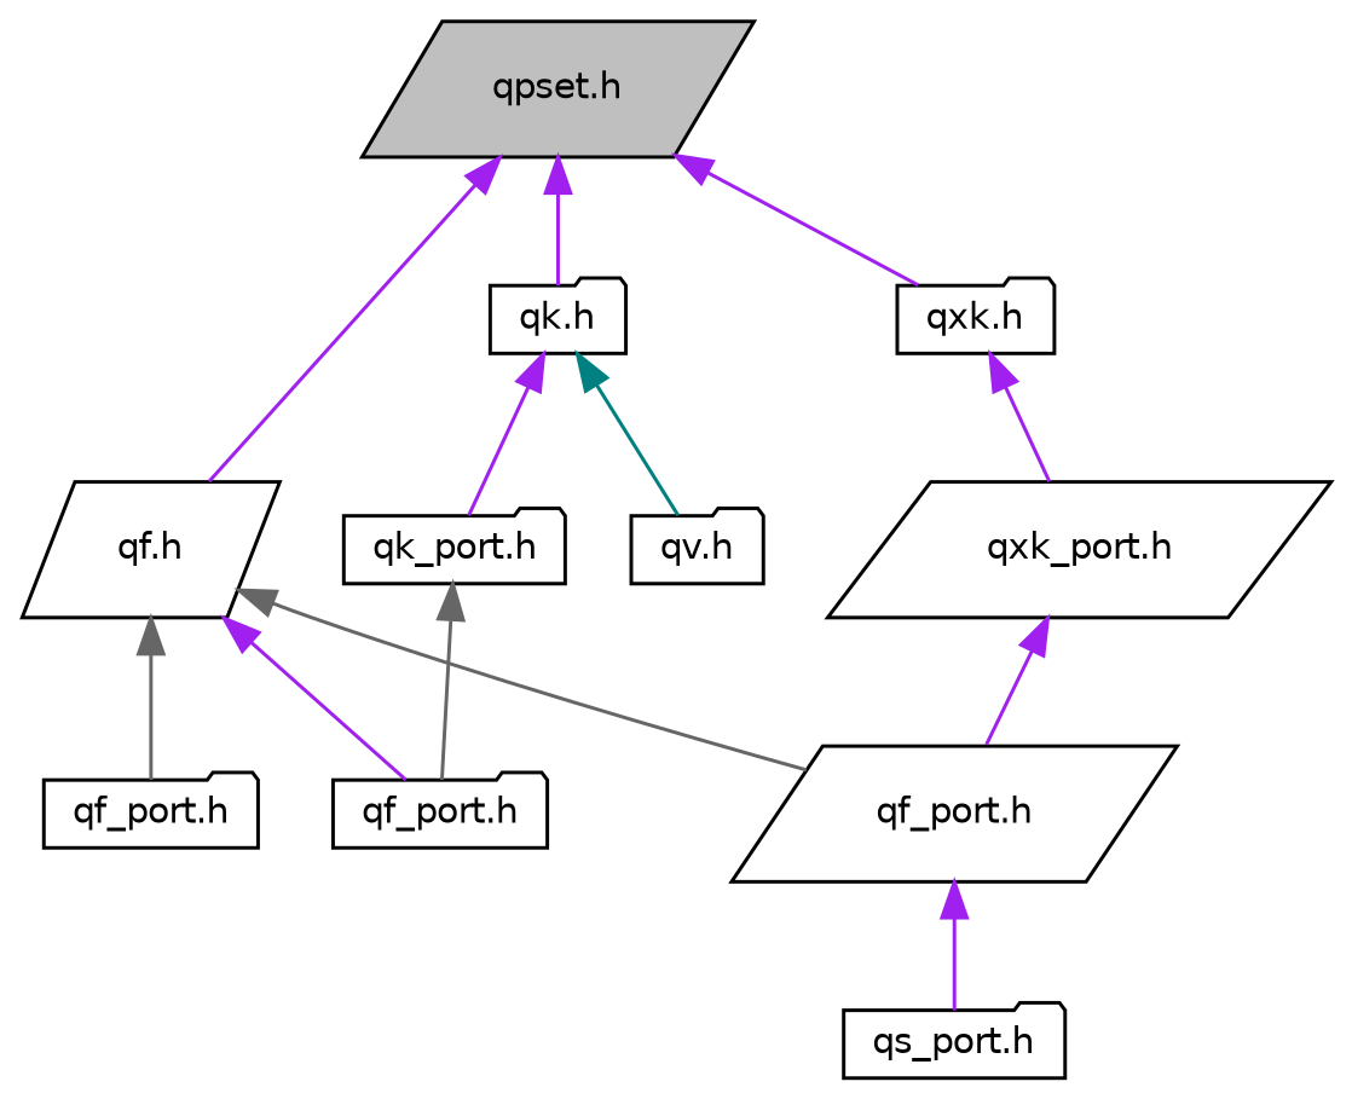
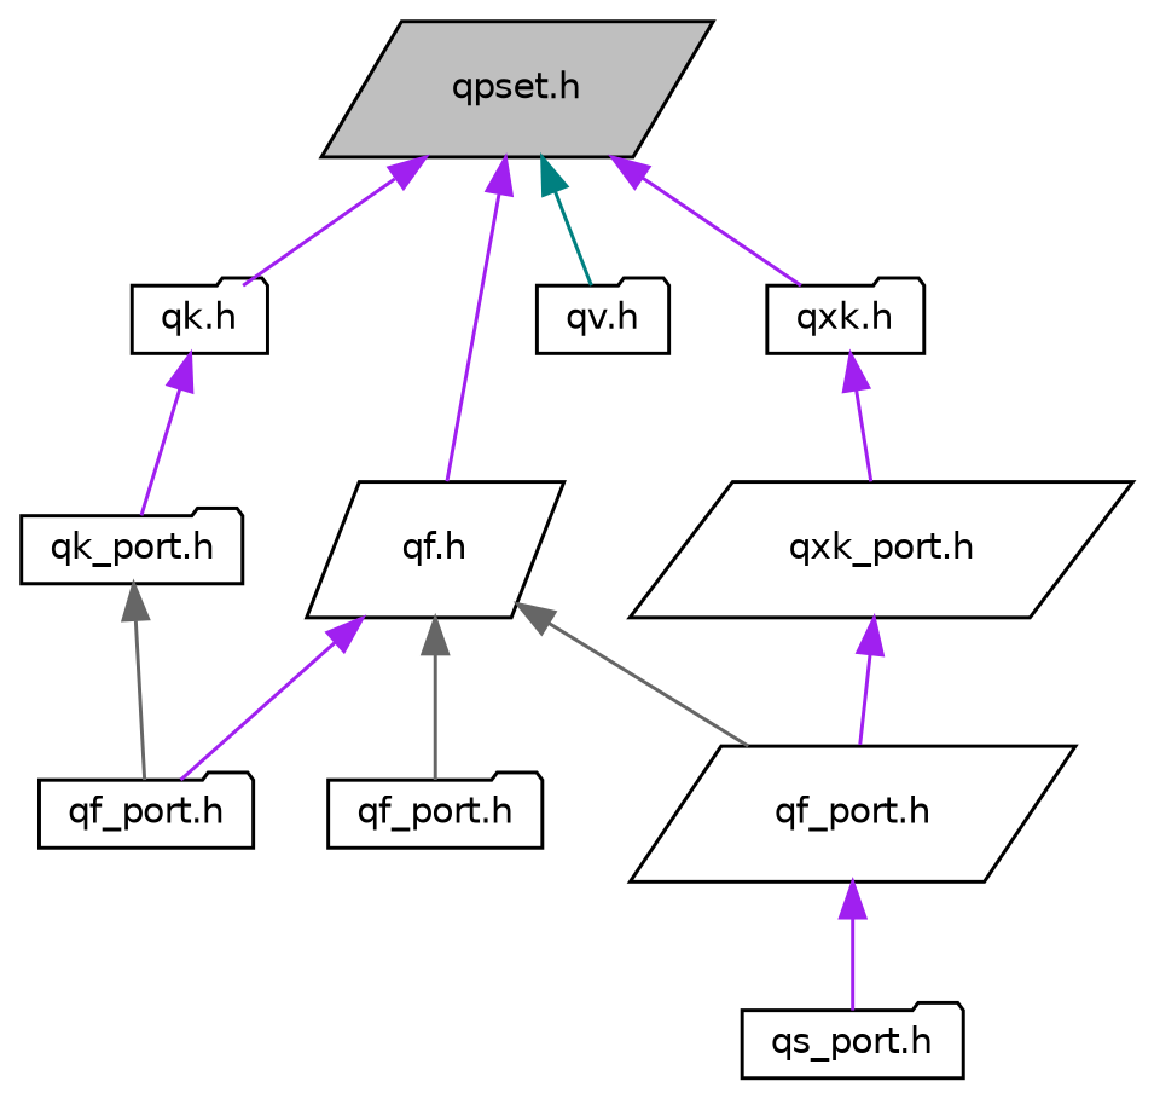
  digraph {
    node [color=black fillcolor=white fontname=Helvetica fontsize=10 shape=folder style=filled]
    edge [color=purple dir=back fontname=Helvetica fontsize=10 labelfontname=Helvetica labelfontsize=10 style=solid]
    n1 [fillcolor=grey75 fontcolor=black height=0.2 label="qpset.h" shape=parallelogram width=0.4]
    n2 [height=0.2 label="qf.h" shape=parallelogram width=0.4]
    n3 [height=0.2 label="qk.h" width=0.4]
    n4 [height=0.2 label="qv.h" width=0.4]
    n5 [height=0.2 label="qxk.h" width=0.4]
    n6 [height=0.2 label="qf_port.h" width=0.4]
    n7 [height=0.2 label="qf_port.h" width=0.4]
    n8 [height=0.2 label="qf_port.h" shape=parallelogram width=0.4]
    n9 [height=0.2 label="qk_port.h" width=0.4]
    n10 [height=0.2 label="qxk_port.h" shape=parallelogram width=0.4]
    n11 [height=0.2 label="qs_port.h" width=0.4]
    n1 -> n2
    n1 -> n3
-   n3 -> n4 [color=teal]
+   n1 -> n4 [color=teal]
    n1 -> n5
    n2 -> n6
    n2 -> n7 [color=gray40]
    n2 -> n8 [color=gray40]
    n3 -> n9
    n5 -> n10
    n8 -> n11
    n9 -> n6 [color=gray40]
    n10 -> n8
  }
